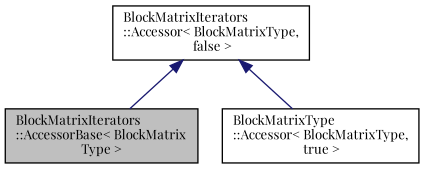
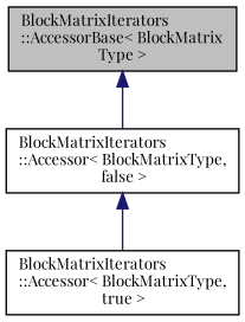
  digraph {
    fontname="Playfair Display"
    rankdir=TB
    node [color=black fillcolor=white fontname="Playfair Display" fontsize=10 shape=record style=filled]
    edge [color=midnightblue dir=back fontname="Playfair Display" fontsize=10 labelfontname=Helvetica labelfontsize=10 style=solid]
    n1 [fillcolor=grey75 fontcolor=black height=0.2 label="BlockMatrixIterators\l::AccessorBase\< BlockMatrix\lType \>" width=0.4]
    n2 [height=0.2 label="BlockMatrixIterators\l::Accessor\< BlockMatrixType,\l false \>" width=0.4]
-   n3 [height=0.2 label="BlockMatrixType\l::Accessor\< BlockMatrixType,\l true \>" width=0.4]
-   n2 -> n1
+   n3 [height=0.2 label="BlockMatrixIterators\l::Accessor\< BlockMatrixType,\l true \>" width=0.4]
+   n1 -> n2
    n2 -> n3
  }
